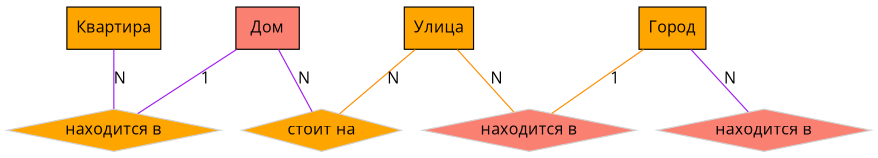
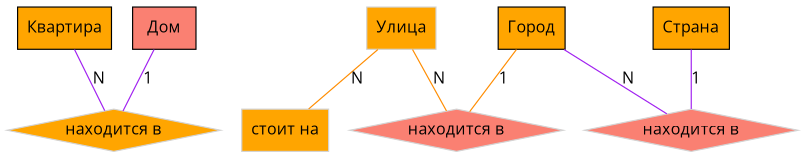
  graph {
    fontname="Open Sans"
    rankdir=TB
    node [fillcolor=orange fontname="Open Sans" shape=box style=filled]
    edge [color=purple fontname="Open Sans"]
    n1 [color=lightgrey label="находится в" shape=diamond]
    "Квартира"
    "Дом" [fillcolor=salmon]
-   n4 [color=lightgrey label="стоит на" shape=diamond]
-   "Улица"
+   n4 [color=lightgrey label="стоит на"]
+   "Улица" [color=lightgrey]
    n6 [color=lightgrey fillcolor=salmon label="находится в" shape=diamond]
    "Город"
    n8 [color=lightgrey fillcolor=salmon label="находится в" shape=diamond]
+   "Страна"
    "Квартира" -- n1 [label=N]
    "Дом" -- n1 [label=1]
-   "Дом" -- n4 [label=N]
    "Улица" -- n4 [color=darkorange label=N]
    "Улица" -- n6 [color=darkorange label=N]
    "Город" -- n6 [color=darkorange label=1]
    "Город" -- n8 [label=N]
+   "Страна" -- n8 [label=1]
  }
